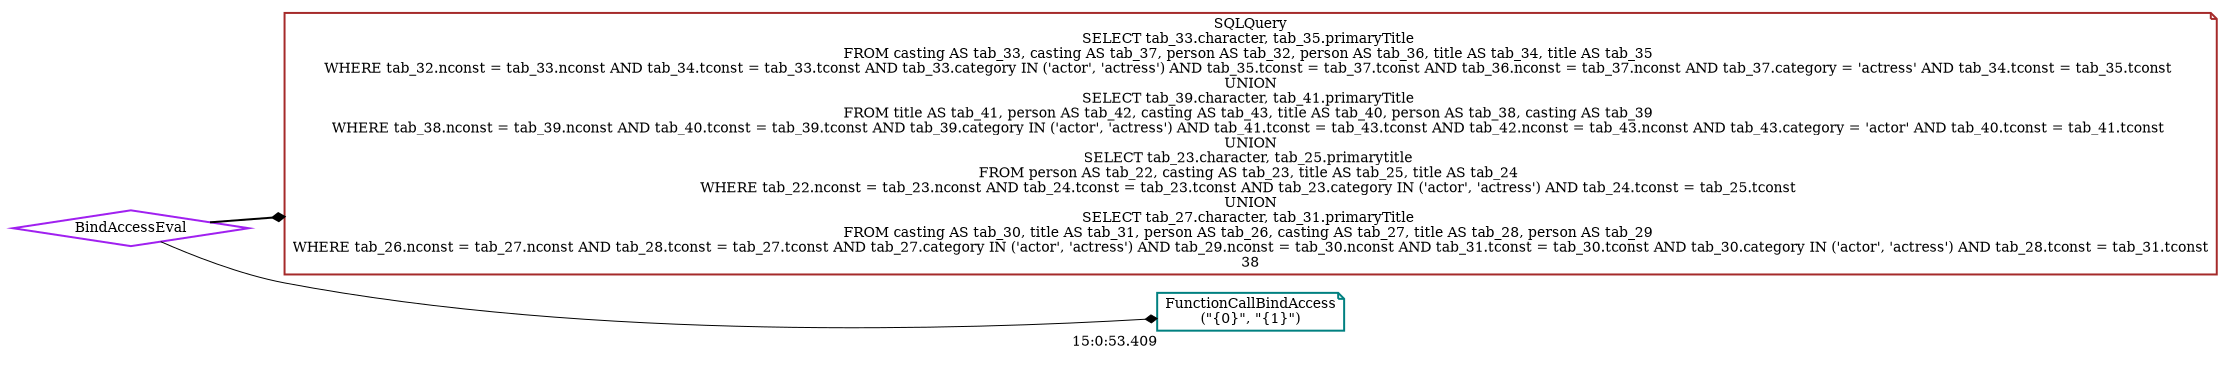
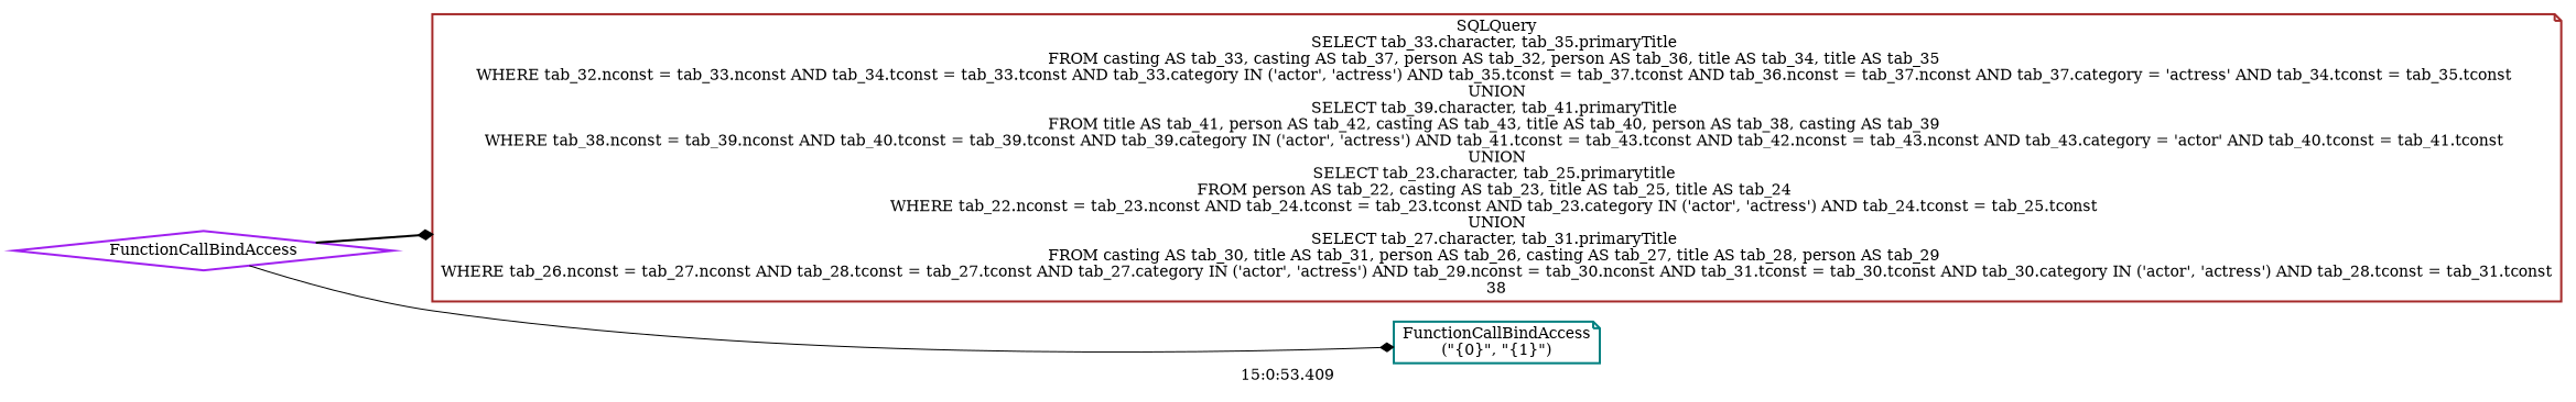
  digraph {
    label="15:0:53.409"
    rankdir=LR
    node [fontcolor=black shape=note style=bold]
    edge [color=black arrowhead=diamond]
-   n1 [color=purple label=BindAccessEval shape=diamond]
+   n1 [color=purple label=FunctionCallBindAccess shape=diamond]
    n2 [color=brown label="SQLQuery\nSELECT tab_33.character, tab_35.primaryTitle \nFROM casting AS tab_33, casting AS tab_37, person AS tab_32, person AS tab_36, title AS tab_34, title AS tab_35 \nWHERE tab_32.nconst = tab_33.nconst AND tab_34.tconst = tab_33.tconst AND tab_33.category IN ('actor', 'actress') AND tab_35.tconst = tab_37.tconst AND tab_36.nconst = tab_37.nconst AND tab_37.category = 'actress' AND tab_34.tconst = tab_35.tconst \nUNION\nSELECT tab_39.character, tab_41.primaryTitle \nFROM title AS tab_41, person AS tab_42, casting AS tab_43, title AS tab_40, person AS tab_38, casting AS tab_39 \nWHERE tab_38.nconst = tab_39.nconst AND tab_40.tconst = tab_39.tconst AND tab_39.category IN ('actor', 'actress') AND tab_41.tconst = tab_43.tconst AND tab_42.nconst = tab_43.nconst AND tab_43.category = 'actor' AND tab_40.tconst = tab_41.tconst \nUNION\nSELECT tab_23.character, tab_25.primarytitle \nFROM person AS tab_22, casting AS tab_23, title AS tab_25, title AS tab_24 \nWHERE tab_22.nconst = tab_23.nconst AND tab_24.tconst = tab_23.tconst AND tab_23.category IN ('actor', 'actress') AND tab_24.tconst = tab_25.tconst \nUNION\nSELECT tab_27.character, tab_31.primaryTitle \nFROM casting AS tab_30, title AS tab_31, person AS tab_26, casting AS tab_27, title AS tab_28, person AS tab_29 \nWHERE tab_26.nconst = tab_27.nconst AND tab_28.tconst = tab_27.tconst AND tab_27.category IN ('actor', 'actress') AND tab_29.nconst = tab_30.nconst AND tab_31.tconst = tab_30.tconst AND tab_30.category IN ('actor', 'actress') AND tab_28.tconst = tab_31.tconst\n38"]
    n3 [color=teal label="FunctionCallBindAccess\n(\"{0}\", \"{1}\")"]
    n1 -> n2 [style=bold]
    n1 -> n3 [style=solid]
  }
